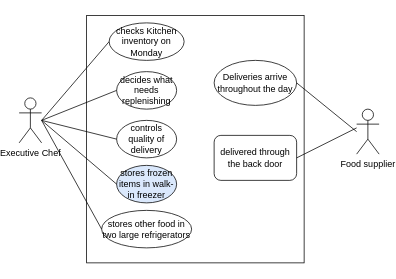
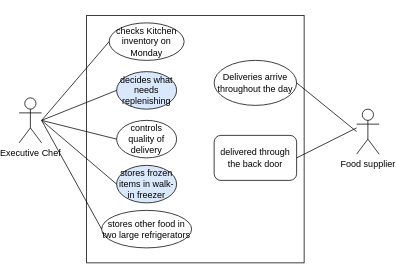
  <mxCell id="0" />
  <mxCell id="1" parent="0" />
  <mxCell id="2" value="" style="rounded=0;whiteSpace=wrap;html=1;" vertex="1" parent="1"><mxGeometry x="110" y="20" width="290" height="330" as="geometry" /></mxCell>
  <mxCell id="3" value="Executive Chef" style="shape=umlActor;verticalLabelPosition=bottom;verticalAlign=top;html=1;outlineConnect=0;" vertex="1" parent="1"><mxGeometry x="20" y="130" width="30" height="60" as="geometry" /></mxCell>
  <mxCell id="4" value="checks Kitchen inventory on Monday" style="ellipse;whiteSpace=wrap;html=1;" vertex="1" parent="1"><mxGeometry x="140" y="30" width="100" height="50" as="geometry" /></mxCell>
  <mxCell id="5" value="Deliveries arrive throughout the day" style="ellipse;whiteSpace=wrap;html=1;" vertex="1" parent="1"><mxGeometry x="280" y="80" width="110" height="60" as="geometry" /></mxCell>
- <mxCell id="6" value="decides what needs replenishing" style="ellipse;whiteSpace=wrap;html=1;" vertex="1" parent="1"><mxGeometry x="150" y="95" width="80" height="50" as="geometry" /></mxCell>
+ <mxCell id="6" value="decides what needs replenishing" style="ellipse;whiteSpace=wrap;html=1;fillColor=#dae8fc;" vertex="1" parent="1"><mxGeometry x="150" y="95" width="80" height="50" as="geometry" /></mxCell>
  <mxCell id="7" value="" style="endArrow=none;html=1;rounded=0;entryX=0;entryY=0.5;entryDx=0;entryDy=0;" edge="1" parent="1" target="4"><mxGeometry width="50" height="50" relative="1" as="geometry"><mxPoint x="50" y="160" as="sourcePoint" /><mxPoint x="100" y="110" as="targetPoint" /></mxGeometry></mxCell>
  <mxCell id="8" value="" style="endArrow=none;html=1;rounded=0;entryX=0;entryY=0.5;entryDx=0;entryDy=0;" edge="1" parent="1" target="6"><mxGeometry width="50" height="50" relative="1" as="geometry"><mxPoint x="50" y="160" as="sourcePoint" /><mxPoint x="140" y="205" as="targetPoint" /></mxGeometry></mxCell>
  <mxCell id="9" value="" style="endArrow=none;html=1;rounded=0;entryX=0;entryY=0.333;entryDx=0;entryDy=0;entryPerimeter=0;exitX=1;exitY=0.5;exitDx=0;exitDy=0;" edge="1" parent="1" source="5"><mxGeometry width="50" height="50" relative="1" as="geometry"><mxPoint x="390" y="162.5" as="sourcePoint" /><mxPoint x="470" y="175" as="targetPoint" /></mxGeometry></mxCell>
  <mxCell id="10" value="Food supplier" style="shape=umlActor;verticalLabelPosition=bottom;verticalAlign=top;html=1;outlineConnect=0;" vertex="1" parent="1"><mxGeometry x="470" y="145" width="30" height="60" as="geometry" /></mxCell>
  <mxCell id="11" value="delivered through the back door" style="whiteSpace=wrap;html=1;rounded=1;" vertex="1" parent="1"><mxGeometry x="280" y="180" width="110" height="60" as="geometry" /></mxCell>
  <mxCell id="12" value="controls quality of delivery" style="ellipse;whiteSpace=wrap;html=1;" vertex="1" parent="1"><mxGeometry x="150" y="160" width="80" height="50" as="geometry" /></mxCell>
  <mxCell id="13" value="" style="endArrow=none;html=1;rounded=0;entryX=0;entryY=0.5;entryDx=0;entryDy=0;" edge="1" parent="1" target="12"><mxGeometry width="50" height="50" relative="1" as="geometry"><mxPoint x="50" y="160" as="sourcePoint" /><mxPoint x="160" y="185" as="targetPoint" /></mxGeometry></mxCell>
  <mxCell id="14" value="" style="endArrow=none;html=1;rounded=0;entryX=1;entryY=0.5;entryDx=0;entryDy=0;" edge="1" parent="1" target="11"><mxGeometry width="50" height="50" relative="1" as="geometry"><mxPoint x="470" y="170" as="sourcePoint" /><mxPoint x="480" y="185" as="targetPoint" /></mxGeometry></mxCell>
  <mxCell id="15" value="stores frozen items in walk-in freezer" style="ellipse;whiteSpace=wrap;html=1;fillColor=#dae8fc;" vertex="1" parent="1"><mxGeometry x="150" y="220" width="80" height="50" as="geometry" /></mxCell>
  <mxCell id="16" value="stores other food in two large refrigerators" style="ellipse;whiteSpace=wrap;html=1;" vertex="1" parent="1"><mxGeometry x="130" y="280" width="120" height="50" as="geometry" /></mxCell>
  <mxCell id="17" value="" style="endArrow=none;html=1;rounded=0;entryX=0;entryY=0.5;entryDx=0;entryDy=0;" edge="1" parent="1" target="15"><mxGeometry width="50" height="50" relative="1" as="geometry"><mxPoint x="50" y="160" as="sourcePoint" /><mxPoint x="150" y="197.5" as="targetPoint" /></mxGeometry></mxCell>
  <mxCell id="18" value="" style="endArrow=none;html=1;rounded=0;entryX=0;entryY=0.5;entryDx=0;entryDy=0;" edge="1" parent="1" target="16"><mxGeometry width="50" height="50" relative="1" as="geometry"><mxPoint x="50" y="160" as="sourcePoint" /><mxPoint x="170" y="205" as="targetPoint" /></mxGeometry></mxCell>
